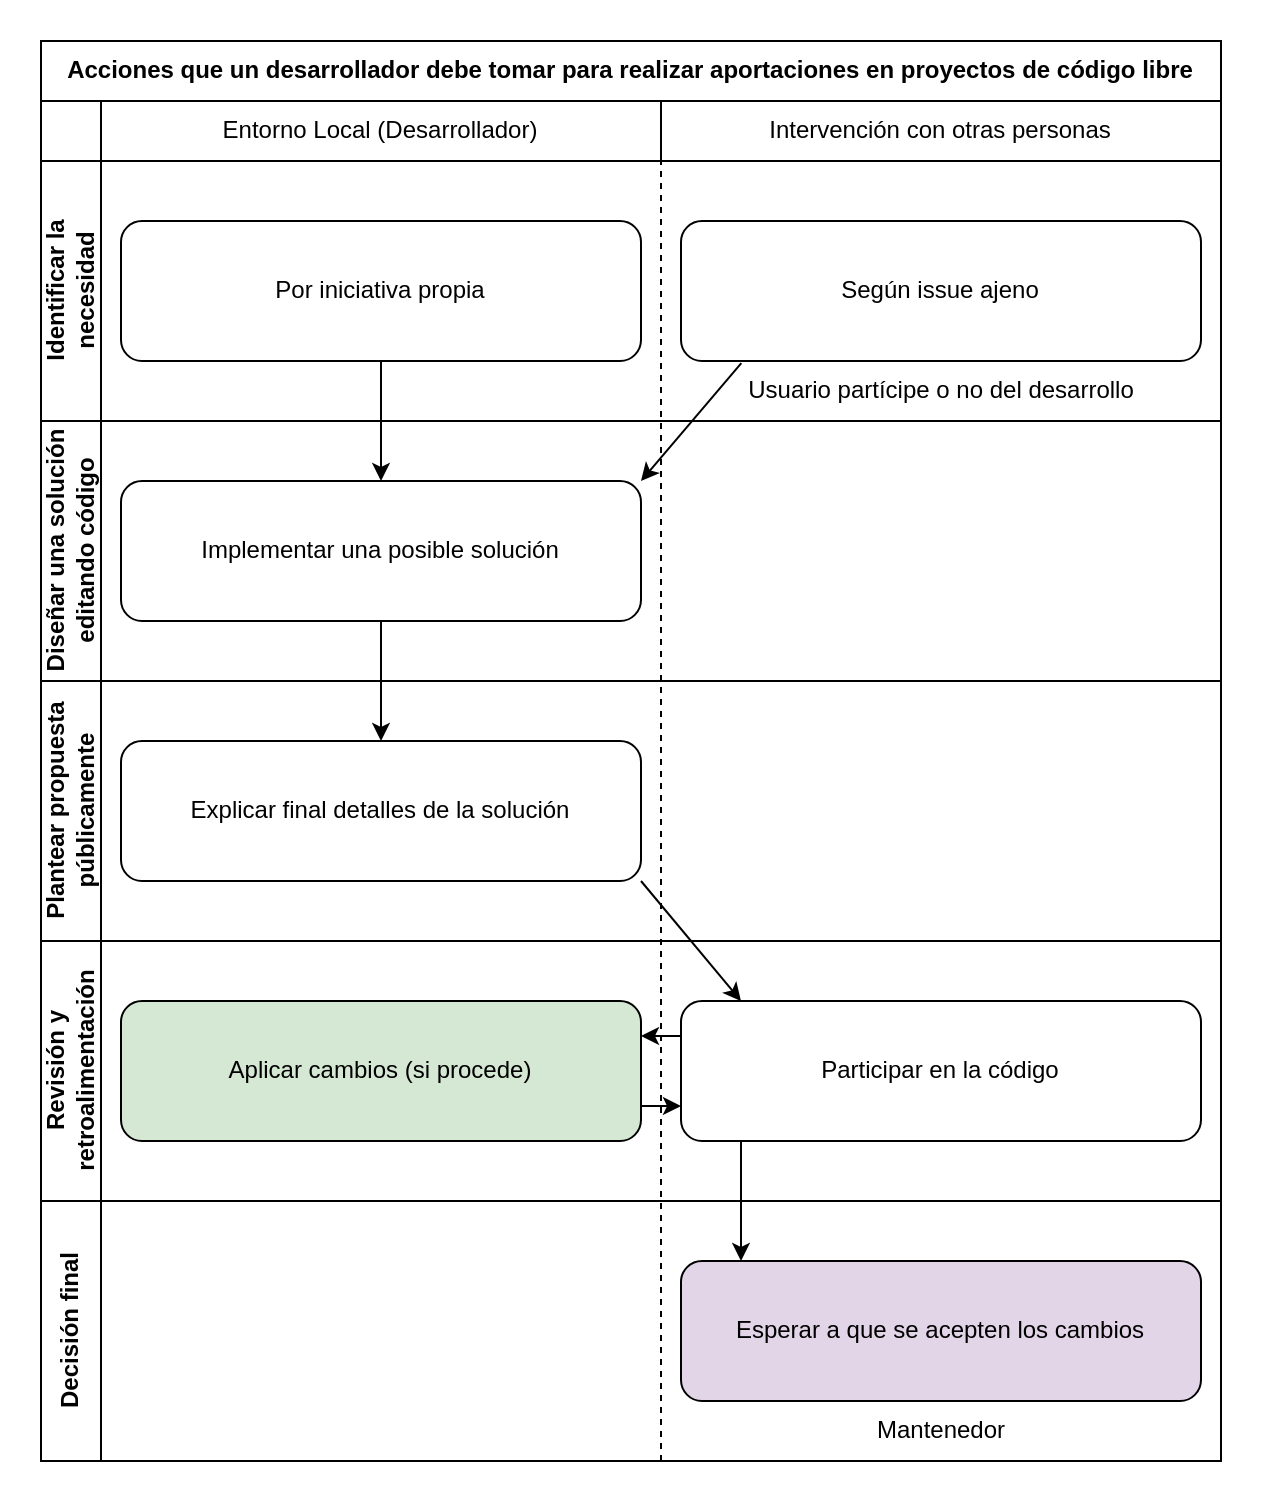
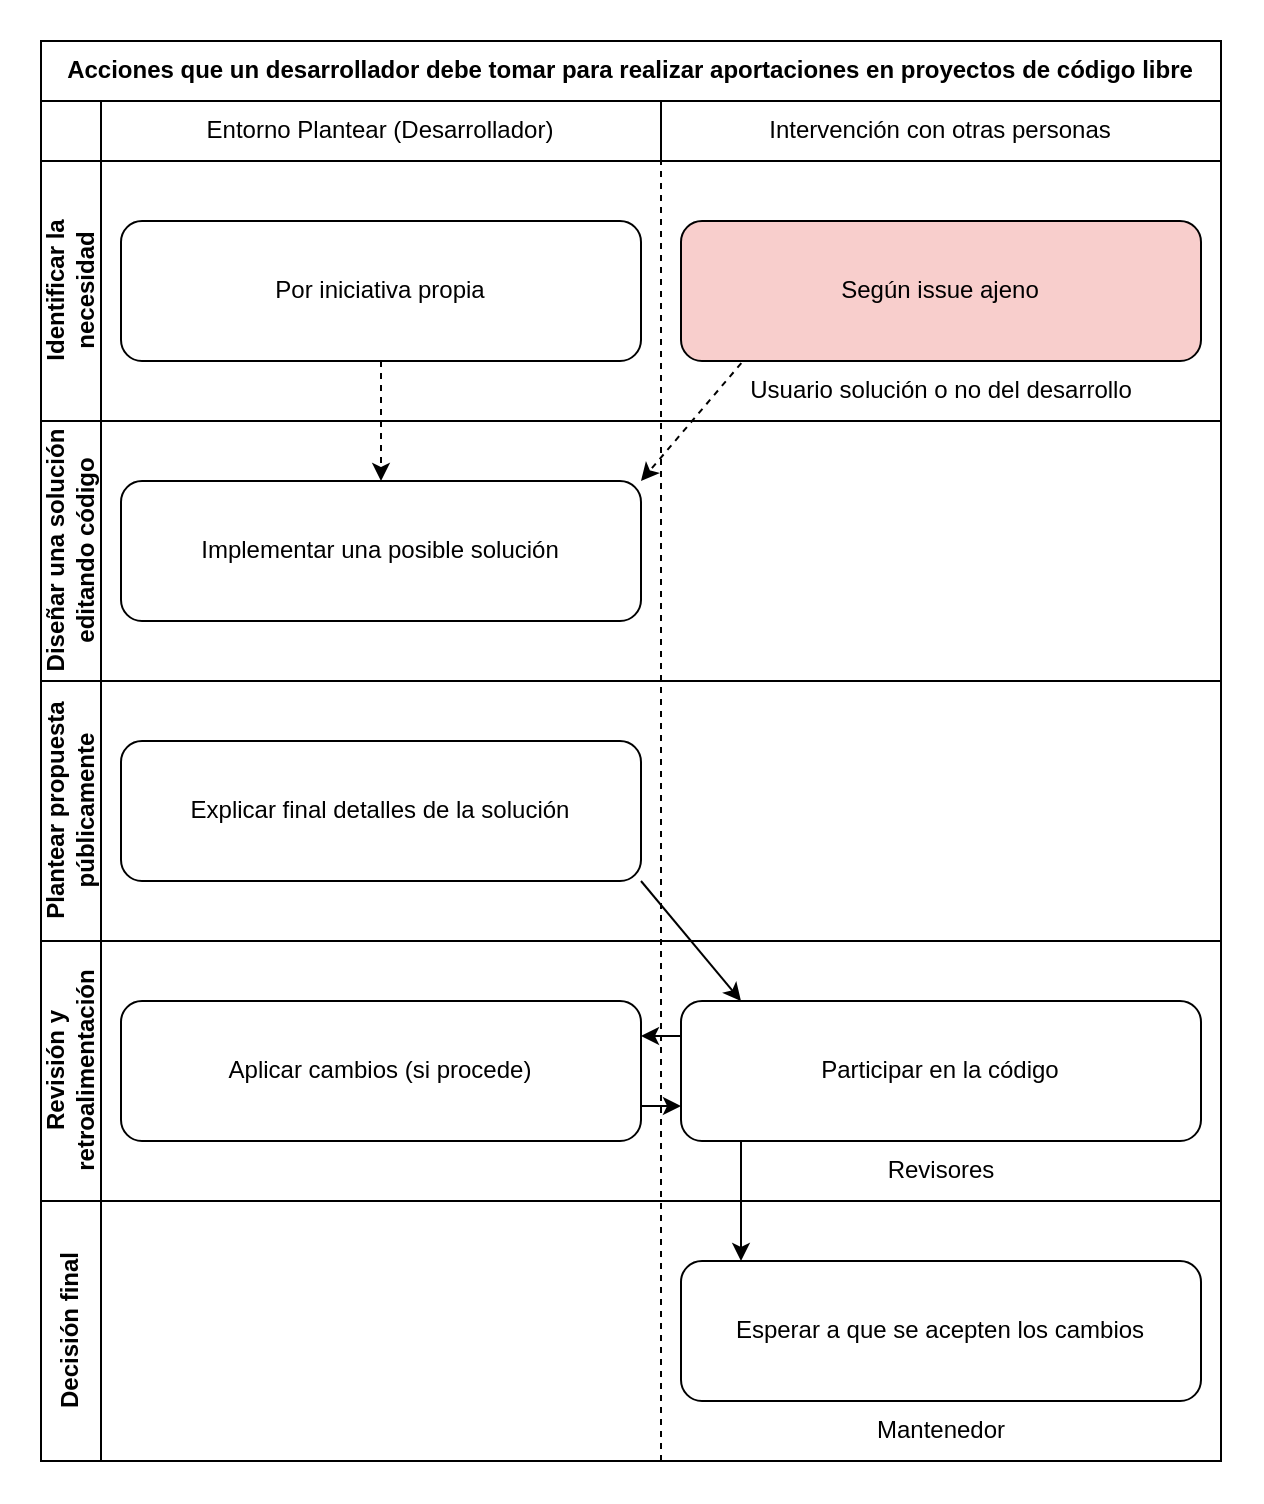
  <mxCell id="0" />
  <mxCell id="1" parent="0" />
  <mxCell id="2" value="Acciones que un desarrollador debe tomar para realizar aportaciones en proyectos de código libre" style="swimlane;whiteSpace=wrap;html=1;startSize=30;" vertex="1" parent="1"><mxGeometry x="20" y="20" width="590" height="710" as="geometry" /></mxCell>
  <mxCell id="3" value="Identificar la necesidad" style="swimlane;horizontal=0;whiteSpace=wrap;html=1;startSize=30;" vertex="1" parent="2"><mxGeometry y="60" width="590" height="130" as="geometry" /></mxCell>
- <mxCell id="4" value="Entorno Local (Desarrollador)" style="rounded=0;whiteSpace=wrap;html=1;" vertex="1" parent="3"><mxGeometry x="30" y="-30" width="280" height="30" as="geometry" /></mxCell>
+ <mxCell id="4" value="Entorno Plantear (Desarrollador)" style="rounded=0;whiteSpace=wrap;html=1;" vertex="1" parent="3"><mxGeometry x="30" y="-30" width="280" height="30" as="geometry" /></mxCell>
  <mxCell id="5" value="Por iniciativa propia" style="rounded=1;whiteSpace=wrap;html=1;" vertex="1" parent="3"><mxGeometry x="40" y="30" width="260" height="70" as="geometry" /></mxCell>
- <mxCell id="6" value="Según issue ajeno" style="rounded=1;whiteSpace=wrap;html=1;" vertex="1" parent="3"><mxGeometry x="320" y="30" width="260" height="70" as="geometry" /></mxCell>
- <mxCell id="7" value="Usuario partícipe o no del desarrollo" style="text;html=1;align=center;verticalAlign=middle;resizable=0;points=[];autosize=1;strokeColor=none;fillColor=none;" vertex="1" parent="3"><mxGeometry x="340" y="100" width="220" height="30" as="geometry" /></mxCell>
+ <mxCell id="6" value="Según issue ajeno" style="rounded=1;whiteSpace=wrap;html=1;fillColor=#f8cecc;" vertex="1" parent="3"><mxGeometry x="320" y="30" width="260" height="70" as="geometry" /></mxCell>
+ <mxCell id="7" value="Usuario solución o no del desarrollo" style="text;html=1;align=center;verticalAlign=middle;resizable=0;points=[];autosize=1;strokeColor=none;fillColor=none;" vertex="1" parent="3"><mxGeometry x="340" y="100" width="220" height="30" as="geometry" /></mxCell>
  <mxCell id="8" value="Intervención con otras personas" style="rounded=0;whiteSpace=wrap;html=1;" vertex="1" parent="2"><mxGeometry x="310" y="30" width="280" height="30" as="geometry" /></mxCell>
  <mxCell id="9" value="Plantear propuesta&lt;div&gt;públicamente&lt;/div&gt;" style="swimlane;horizontal=0;whiteSpace=wrap;html=1;startSize=30;" vertex="1" parent="2"><mxGeometry y="320" width="590" height="130" as="geometry" /></mxCell>
  <mxCell id="10" value="Explicar final detalles de la solución" style="rounded=1;whiteSpace=wrap;html=1;" vertex="1" parent="9"><mxGeometry x="40" y="30" width="260" height="70" as="geometry" /></mxCell>
  <mxCell id="11" value="" style="endArrow=classic;html=1;rounded=0;exitX=1;exitY=1;exitDx=0;exitDy=0;entryX=0.5;entryY=0;entryDx=0;entryDy=0;" edge="1" parent="9" source="10"><mxGeometry width="50" height="50" relative="1" as="geometry"><mxPoint x="350" y="100" as="sourcePoint" /><mxPoint x="350" y="160" as="targetPoint" /></mxGeometry></mxCell>
  <mxCell id="12" value="Revisión y retroalimentación" style="swimlane;horizontal=0;whiteSpace=wrap;html=1;startSize=30;" vertex="1" parent="2"><mxGeometry y="450" width="590" height="130" as="geometry" /></mxCell>
- <mxCell id="13" value="Aplicar cambios (si procede)" style="rounded=1;whiteSpace=wrap;html=1;fillColor=#d5e8d4;" vertex="1" parent="12"><mxGeometry x="40" y="30" width="260" height="70" as="geometry" /></mxCell>
+ <mxCell id="13" value="Aplicar cambios (si procede)" style="rounded=1;whiteSpace=wrap;html=1;" vertex="1" parent="12"><mxGeometry x="40" y="30" width="260" height="70" as="geometry" /></mxCell>
  <mxCell id="14" value="Participar en la código" style="rounded=1;whiteSpace=wrap;html=1;" vertex="1" parent="12"><mxGeometry x="320" y="30" width="260" height="70" as="geometry" /></mxCell>
  <mxCell id="15" value="" style="endArrow=classic;html=1;rounded=0;exitX=0;exitY=0.25;exitDx=0;exitDy=0;entryX=1;entryY=0.25;entryDx=0;entryDy=0;" edge="1" parent="12" source="14" target="13"><mxGeometry width="50" height="50" relative="1" as="geometry"><mxPoint x="390" y="100" as="sourcePoint" /><mxPoint x="440" y="50" as="targetPoint" /></mxGeometry></mxCell>
  <mxCell id="16" value="" style="endArrow=classic;html=1;rounded=0;exitX=1;exitY=0.75;exitDx=0;exitDy=0;entryX=0;entryY=0.75;entryDx=0;entryDy=0;" edge="1" parent="12" source="13" target="14"><mxGeometry width="50" height="50" relative="1" as="geometry"><mxPoint x="390" y="100" as="sourcePoint" /><mxPoint x="440" y="50" as="targetPoint" /></mxGeometry></mxCell>
  <mxCell id="17" value="" style="endArrow=classic;html=1;rounded=0;exitX=0.5;exitY=1;exitDx=0;exitDy=0;entryX=0.5;entryY=0;entryDx=0;entryDy=0;" edge="1" parent="12"><mxGeometry width="50" height="50" relative="1" as="geometry"><mxPoint x="350" y="100" as="sourcePoint" /><mxPoint x="350" y="160" as="targetPoint" /></mxGeometry></mxCell>
+ <mxCell id="18" value="Revisores" style="text;html=1;align=center;verticalAlign=middle;resizable=0;points=[];autosize=1;strokeColor=none;fillColor=none;" vertex="1" parent="12"><mxGeometry x="410" y="100" width="80" height="30" as="geometry" /></mxCell>
  <mxCell id="19" value="Decisión final" style="swimlane;horizontal=0;whiteSpace=wrap;html=1;startSize=30;" vertex="1" parent="2"><mxGeometry y="580" width="590" height="130" as="geometry" /></mxCell>
- <mxCell id="20" value="Esperar a que se acepten los cambios" style="rounded=1;whiteSpace=wrap;html=1;fillColor=#e1d5e7;" vertex="1" parent="19"><mxGeometry x="320" y="30" width="260" height="70" as="geometry" /></mxCell>
+ <mxCell id="20" value="Esperar a que se acepten los cambios" style="rounded=1;whiteSpace=wrap;html=1;" vertex="1" parent="19"><mxGeometry x="320" y="30" width="260" height="70" as="geometry" /></mxCell>
  <mxCell id="21" value="Mantenedor" style="text;html=1;align=center;verticalAlign=middle;resizable=0;points=[];autosize=1;strokeColor=none;fillColor=none;" vertex="1" parent="19"><mxGeometry x="405" y="100" width="90" height="30" as="geometry" /></mxCell>
  <mxCell id="22" value="Diseñar una solución editando&amp;nbsp;&lt;span style=&quot;color: rgba(0, 0, 0, 0); font-family: monospace; font-size: 0px; font-weight: 400; text-align: start; text-wrap: nowrap;&quot;&gt;%3CmxGraphModel%3E%3Croot%3E%3CmxCell%20id%3D%220%22%2F%3E%3CmxCell%20id%3D%221%22%20parent%3D%220%22%2F%3E%3CmxCell%20id%3D%222%22%20value%3D%22%22%20style%3D%22rounded%3D0%3BwhiteSpace%3Dwrap%3Bhtml%3D1%3B%22%20vertex%3D%221%22%20parent%3D%221%22%3E%3CmxGeometry%20x%3D%22140%22%20y%3D%22150%22%20width%3D%22300%22%20height%3D%2230%22%20as%3D%22geometry%22%2F%3E%3C%2FmxCell%3E%3C%2Froot%3E%3C%2FmxGraphModel%3E&lt;/span&gt;código" style="swimlane;horizontal=0;whiteSpace=wrap;html=1;startSize=30;" vertex="1" parent="2"><mxGeometry y="190" width="590" height="130" as="geometry" /></mxCell>
  <mxCell id="23" value="Implementar una posible solución" style="rounded=1;whiteSpace=wrap;html=1;" vertex="1" parent="22"><mxGeometry x="40" y="30" width="260" height="70" as="geometry" /></mxCell>
- <mxCell id="24" value="" style="endArrow=classic;html=1;rounded=0;exitX=0.5;exitY=1;exitDx=0;exitDy=0;entryX=0.5;entryY=0;entryDx=0;entryDy=0;" edge="1" parent="2" source="5" target="23"><mxGeometry width="50" height="50" relative="1" as="geometry"><mxPoint x="240" y="410" as="sourcePoint" /><mxPoint x="290" y="360" as="targetPoint" /></mxGeometry></mxCell>
- <mxCell id="25" value="" style="endArrow=classic;html=1;rounded=0;exitX=0.116;exitY=1.015;exitDx=0;exitDy=0;entryX=1;entryY=0;entryDx=0;entryDy=0;exitPerimeter=0;" edge="1" parent="2" source="6" target="23"><mxGeometry width="50" height="50" relative="1" as="geometry"><mxPoint x="180" y="170" as="sourcePoint" /><mxPoint x="180" y="230" as="targetPoint" /></mxGeometry></mxCell>
- <mxCell id="26" value="" style="endArrow=classic;html=1;rounded=0;exitX=0.5;exitY=1;exitDx=0;exitDy=0;entryX=0.5;entryY=0;entryDx=0;entryDy=0;" edge="1" parent="2" source="23" target="10"><mxGeometry width="50" height="50" relative="1" as="geometry"><mxPoint x="240" y="410" as="sourcePoint" /><mxPoint x="290" y="360" as="targetPoint" /></mxGeometry></mxCell>
+ <mxCell id="24" value="" style="endArrow=classic;html=1;rounded=0;exitX=0.5;exitY=1;exitDx=0;exitDy=0;entryX=0.5;entryY=0;entryDx=0;entryDy=0;dashed=1;" edge="1" parent="2" source="5" target="23"><mxGeometry width="50" height="50" relative="1" as="geometry"><mxPoint x="240" y="410" as="sourcePoint" /><mxPoint x="290" y="360" as="targetPoint" /></mxGeometry></mxCell>
+ <mxCell id="25" value="" style="endArrow=classic;html=1;rounded=0;exitX=0.116;exitY=1.015;exitDx=0;exitDy=0;entryX=1;entryY=0;entryDx=0;entryDy=0;exitPerimeter=0;dashed=1;" edge="1" parent="2" source="6" target="23"><mxGeometry width="50" height="50" relative="1" as="geometry"><mxPoint x="180" y="170" as="sourcePoint" /><mxPoint x="180" y="230" as="targetPoint" /></mxGeometry></mxCell>
  <mxCell id="27" value="" style="endArrow=none;dashed=1;html=1;rounded=0;entryX=1;entryY=1;entryDx=0;entryDy=0;" edge="1" parent="1" target="4"><mxGeometry width="50" height="50" relative="1" as="geometry"><mxPoint x="330" y="730" as="sourcePoint" /><mxPoint x="330" y="80" as="targetPoint" /></mxGeometry></mxCell>
